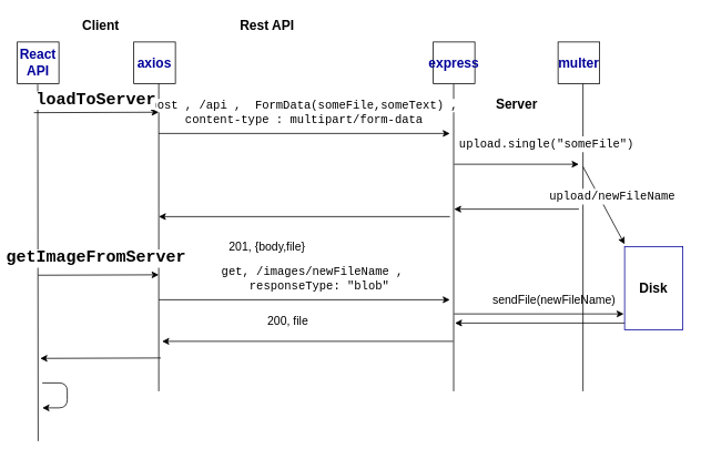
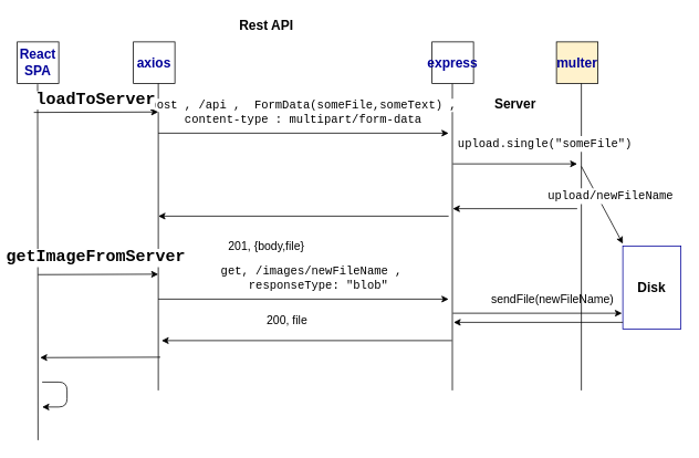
  <mxCell id="0" />
  <mxCell id="1" parent="0" />
  <mxCell id="2" value="" style="endArrow=none;html=1;" parent="1" edge="1"><mxGeometry width="50" height="50" relative="1" as="geometry"><mxPoint x="45" y="530" as="sourcePoint" /><mxPoint x="44.5" y="101" as="targetPoint" /></mxGeometry></mxCell>
  <mxCell id="3" value="" style="endArrow=none;html=1;" parent="1" edge="1"><mxGeometry width="50" height="50" relative="1" as="geometry"><mxPoint x="544.5" y="470" as="sourcePoint" /><mxPoint x="544.5" y="100" as="targetPoint" /></mxGeometry></mxCell>
  <mxCell id="4" value="&lt;b&gt;&lt;font style=&quot;font-size: 16px&quot;&gt;Rest API&lt;/font&gt;&lt;/b&gt;" style="text;html=1;align=center;verticalAlign=middle;resizable=0;points=[];autosize=1;" parent="1" vertex="1"><mxGeometry x="280" y="20" width="80" height="20" as="geometry" /></mxCell>
  <mxCell id="5" value="&lt;b&gt;&lt;font style=&quot;font-size: 16px&quot; color=&quot;#000099&quot;&gt;axios&lt;/font&gt;&lt;/b&gt;" style="whiteSpace=wrap;html=1;aspect=fixed;" parent="1" vertex="1"><mxGeometry x="160" y="50" width="50" height="50" as="geometry" /></mxCell>
- <mxCell id="6" value="&lt;b&gt;&lt;font style=&quot;font-size: 16px&quot; color=&quot;#000099&quot;&gt;React API&lt;/font&gt;&lt;/b&gt;" style="whiteSpace=wrap;html=1;aspect=fixed;" parent="1" vertex="1"><mxGeometry x="20" y="50" width="50" height="50" as="geometry" /></mxCell>
+ <mxCell id="6" value="&lt;b&gt;&lt;font style=&quot;font-size: 16px&quot; color=&quot;#000099&quot;&gt;React SPA&lt;/font&gt;&lt;/b&gt;" style="whiteSpace=wrap;html=1;aspect=fixed;" parent="1" vertex="1"><mxGeometry x="20" y="50" width="50" height="50" as="geometry" /></mxCell>
  <mxCell id="7" value="&lt;b&gt;&lt;font style=&quot;font-size: 16px&quot; color=&quot;#000099&quot;&gt;express&lt;/font&gt;&lt;/b&gt;" style="whiteSpace=wrap;html=1;aspect=fixed;" parent="1" vertex="1"><mxGeometry x="520" y="50" width="50" height="50" as="geometry" /></mxCell>
- <mxCell id="8" value="&lt;b&gt;&lt;font style=&quot;font-size: 16px&quot; color=&quot;#000099&quot;&gt;multer&lt;/font&gt;&lt;/b&gt;" style="whiteSpace=wrap;html=1;aspect=fixed;" parent="1" vertex="1"><mxGeometry x="670" y="50" width="50" height="50" as="geometry" /></mxCell>
+ <mxCell id="8" value="&lt;b&gt;&lt;font style=&quot;font-size: 16px&quot; color=&quot;#000099&quot;&gt;multer&lt;/font&gt;&lt;/b&gt;" style="whiteSpace=wrap;html=1;aspect=fixed;fillColor=#fff2cc;" parent="1" vertex="1"><mxGeometry x="670" y="50" width="50" height="50" as="geometry" /></mxCell>
  <mxCell id="9" value="" style="endArrow=none;html=1;" parent="1" edge="1"><mxGeometry width="50" height="50" relative="1" as="geometry"><mxPoint x="190" y="470" as="sourcePoint" /><mxPoint x="190" y="100" as="targetPoint" /></mxGeometry></mxCell>
  <mxCell id="10" value="" style="endArrow=none;html=1;" parent="1" edge="1"><mxGeometry width="50" height="50" relative="1" as="geometry"><mxPoint x="700" y="470" as="sourcePoint" /><mxPoint x="700" y="100" as="targetPoint" /></mxGeometry></mxCell>
- <mxCell id="11" value="&lt;b&gt;&lt;font style=&quot;font-size: 16px&quot;&gt;Client&lt;/font&gt;&lt;/b&gt;" style="text;html=1;align=center;verticalAlign=middle;resizable=0;points=[];autosize=1;" parent="1" vertex="1"><mxGeometry x="90" y="20" width="60" height="20" as="geometry" /></mxCell>
  <mxCell id="12" value="&lt;b&gt;&lt;font style=&quot;font-size: 16px&quot;&gt;Server&lt;/font&gt;&lt;/b&gt;" style="text;html=1;align=center;verticalAlign=middle;resizable=0;points=[];autosize=1;" parent="1" vertex="1"><mxGeometry x="585" y="115" width="70" height="20" as="geometry" /></mxCell>
  <mxCell id="13" value="" style="endArrow=classic;html=1;" parent="1" edge="1"><mxGeometry width="50" height="50" relative="1" as="geometry"><mxPoint x="190" y="160" as="sourcePoint" /><mxPoint x="540" y="160" as="targetPoint" /></mxGeometry></mxCell>
  <mxCell id="14" value="&lt;span style=&quot;font-family: &amp;#34;consolas&amp;#34; , &amp;#34;courier new&amp;#34; , monospace ; font-size: 14px ; white-space: pre ; background-color: rgb(255 , 255 , 255)&quot;&gt;post , &lt;/span&gt;&lt;span style=&quot;background-color: rgb(255 , 255 , 255) ; font-family: &amp;#34;consolas&amp;#34; , &amp;#34;courier new&amp;#34; , monospace ; font-size: 14px ; white-space: pre&quot;&gt;/api ,  FormData(&lt;/span&gt;&lt;span style=&quot;background-color: rgb(255 , 255 , 255) ; font-family: &amp;#34;consolas&amp;#34; , &amp;#34;courier new&amp;#34; , monospace ; font-size: 14px ; white-space: pre&quot;&gt;someFile,&lt;/span&gt;&lt;span style=&quot;background-color: rgb(255 , 255 , 255) ; font-family: &amp;#34;consolas&amp;#34; , &amp;#34;courier new&amp;#34; , monospace ; font-size: 14px ; white-space: pre&quot;&gt;someText) ,&lt;br&gt;&lt;/span&gt;&lt;span style=&quot;background-color: rgb(255 , 255 , 255) ; font-family: &amp;#34;consolas&amp;#34; , &amp;#34;courier new&amp;#34; , monospace ; font-size: 14px ; white-space: pre&quot;&gt;content-type :&lt;/span&gt;&lt;span style=&quot;background-color: rgb(255 , 255 , 255) ; font-family: &amp;#34;consolas&amp;#34; , &amp;#34;courier new&amp;#34; , monospace ; font-size: 14px ; white-space: pre&quot;&gt; &lt;/span&gt;&lt;span style=&quot;background-color: rgb(255 , 255 , 255) ; font-family: &amp;#34;consolas&amp;#34; , &amp;#34;courier new&amp;#34; , monospace ; font-size: 14px ; white-space: pre&quot;&gt;multipart/form-data&lt;/span&gt;" style="text;html=1;strokeColor=none;fillColor=none;align=center;verticalAlign=middle;whiteSpace=wrap;rounded=0;" parent="1" vertex="1"><mxGeometry x="300" y="120" width="130" height="30" as="geometry" /></mxCell>
  <mxCell id="15" value="" style="endArrow=classic;html=1;" parent="1" edge="1"><mxGeometry width="50" height="50" relative="1" as="geometry"><mxPoint x="545" y="197" as="sourcePoint" /><mxPoint x="695" y="197" as="targetPoint" /></mxGeometry></mxCell>
  <mxCell id="16" value="&lt;div style=&quot;font-family: &amp;#34;consolas&amp;#34; , &amp;#34;courier new&amp;#34; , monospace ; font-size: 14px ; line-height: 19px ; white-space: pre&quot;&gt;upload.single(&quot;someFile&quot;)&lt;/div&gt;" style="text;html=1;align=center;verticalAlign=middle;resizable=0;points=[];labelBackgroundColor=#ffffff;" parent="15" vertex="1" connectable="0"><mxGeometry x="-0.253" y="-5" relative="1" as="geometry"><mxPoint x="54" y="-30" as="offset" /></mxGeometry></mxCell>
  <mxCell id="17" value="" style="endArrow=classic;html=1;entryX=0;entryY=0.25;entryDx=0;entryDy=0;" parent="1" edge="1"><mxGeometry width="50" height="50" relative="1" as="geometry"><mxPoint x="700" y="200" as="sourcePoint" /><mxPoint x="750" y="293.25" as="targetPoint" /></mxGeometry></mxCell>
  <mxCell id="18" value="&lt;div style=&quot;background-color: rgb(255 , 255 , 255) ; font-family: &amp;#34;consolas&amp;#34; , &amp;#34;courier new&amp;#34; , monospace ; font-size: 14px ; line-height: 19px ; white-space: pre&quot;&gt;upload/&lt;span style=&quot;font-family: &amp;#34;consolas&amp;#34; , &amp;#34;courier new&amp;#34; , monospace&quot;&gt;newFileName&lt;/span&gt;&lt;/div&gt;" style="text;html=1;align=center;verticalAlign=middle;resizable=0;points=[];autosize=1;" parent="1" vertex="1"><mxGeometry x="660" y="226" width="150" height="20" as="geometry" /></mxCell>
  <mxCell id="19" value="" style="endArrow=classic;html=1;" parent="1" edge="1"><mxGeometry width="50" height="50" relative="1" as="geometry"><mxPoint x="695" y="251" as="sourcePoint" /><mxPoint x="545" y="251" as="targetPoint" /></mxGeometry></mxCell>
  <mxCell id="20" value="" style="endArrow=classic;html=1;" parent="1" edge="1"><mxGeometry width="50" height="50" relative="1" as="geometry"><mxPoint x="540" y="260" as="sourcePoint" /><mxPoint x="190" y="260" as="targetPoint" /></mxGeometry></mxCell>
  <mxCell id="21" value="&lt;font style=&quot;font-size: 14px&quot;&gt;201, {body,file}&lt;/font&gt;" style="text;html=1;align=center;verticalAlign=middle;resizable=0;points=[];autosize=1;" parent="1" vertex="1"><mxGeometry x="265" y="286" width="110" height="20" as="geometry" /></mxCell>
  <mxCell id="22" value="" style="endArrow=classic;html=1;" parent="1" edge="1"><mxGeometry width="50" height="50" relative="1" as="geometry"><mxPoint x="40" y="135" as="sourcePoint" /><mxPoint x="190" y="134.5" as="targetPoint" /></mxGeometry></mxCell>
  <mxCell id="23" value="&lt;div style=&quot;background-color: rgb(255 , 255 , 255) ; font-family: &amp;#34;consolas&amp;#34; , &amp;#34;courier new&amp;#34; , monospace ; line-height: 19px ; white-space: pre&quot;&gt;&lt;b&gt;&lt;font style=&quot;font-size: 20px&quot;&gt;loadToServer&lt;/font&gt;&lt;/b&gt;&lt;/div&gt;" style="text;html=1;strokeColor=none;fillColor=none;align=center;verticalAlign=middle;whiteSpace=wrap;rounded=0;" parent="1" vertex="1"><mxGeometry x="95" y="110" width="40" height="20" as="geometry" /></mxCell>
  <mxCell id="24" value="" style="endArrow=classic;html=1;" parent="1" edge="1"><mxGeometry width="50" height="50" relative="1" as="geometry"><mxPoint x="45" y="330.5" as="sourcePoint" /><mxPoint x="190" y="330" as="targetPoint" /></mxGeometry></mxCell>
  <mxCell id="25" value="&lt;div style=&quot;background-color: rgb(255 , 255 , 255) ; font-family: &amp;#34;consolas&amp;#34; , &amp;#34;courier new&amp;#34; , monospace ; line-height: 19px ; white-space: pre&quot;&gt;&lt;b&gt;&lt;font style=&quot;font-size: 20px&quot;&gt;getImageFromServer&lt;/font&gt;&lt;/b&gt;&lt;/div&gt;" style="text;html=1;strokeColor=none;fillColor=none;align=center;verticalAlign=middle;whiteSpace=wrap;rounded=0;" parent="1" vertex="1"><mxGeometry x="95" y="300" width="40" height="20" as="geometry" /></mxCell>
  <mxCell id="26" value="" style="endArrow=classic;html=1;" parent="1" edge="1"><mxGeometry width="50" height="50" relative="1" as="geometry"><mxPoint x="190" y="360" as="sourcePoint" /><mxPoint x="540" y="360" as="targetPoint" /></mxGeometry></mxCell>
  <mxCell id="27" value="&lt;span style=&quot;font-family: &amp;#34;consolas&amp;#34; , &amp;#34;courier new&amp;#34; , monospace ; font-size: 14px ; white-space: pre ; background-color: rgb(255 , 255 , 255)&quot;&gt;get, &lt;/span&gt;&lt;span style=&quot;background-color: rgb(255 , 255 , 255) ; font-family: &amp;#34;consolas&amp;#34; , &amp;#34;courier new&amp;#34; , monospace ; font-size: 14px ; white-space: pre&quot;&gt;/images/newFileName ,&lt;br/&gt; &lt;/span&gt;&lt;span style=&quot;background-color: rgb(255 , 255 , 255) ; font-family: &amp;#34;consolas&amp;#34; , &amp;#34;courier new&amp;#34; , monospace ; font-size: 14px ; white-space: pre&quot;&gt;&amp;nbsp;responseType:&amp;nbsp;&lt;/span&gt;&lt;span style=&quot;font-family: &amp;#34;consolas&amp;#34; , &amp;#34;courier new&amp;#34; , monospace ; font-size: 14px ; white-space: pre&quot;&gt;&quot;blob&quot;&lt;/span&gt;" style="text;html=1;strokeColor=none;fillColor=none;align=center;verticalAlign=middle;whiteSpace=wrap;rounded=0;" parent="1" vertex="1"><mxGeometry x="310" y="320" width="130" height="30" as="geometry" /></mxCell>
  <mxCell id="28" value="&lt;b&gt;&lt;font style=&quot;font-size: 16px&quot;&gt;Disk&lt;/font&gt;&lt;/b&gt;" style="rounded=0;whiteSpace=wrap;html=1;strokeColor=#000099;" parent="1" vertex="1"><mxGeometry x="750" y="296" width="70" height="100" as="geometry" /></mxCell>
  <mxCell id="29" value="" style="endArrow=classic;html=1;" parent="1" edge="1"><mxGeometry width="50" height="50" relative="1" as="geometry"><mxPoint x="545" y="377" as="sourcePoint" /><mxPoint x="749" y="377" as="targetPoint" /></mxGeometry></mxCell>
  <mxCell id="30" value="&lt;font style=&quot;font-size: 14px&quot;&gt;sendFile(newFileName)&lt;/font&gt;" style="text;html=1;align=center;verticalAlign=middle;resizable=0;points=[];autosize=1;" parent="1" vertex="1"><mxGeometry x="585" y="350" width="160" height="20" as="geometry" /></mxCell>
  <mxCell id="31" value="" style="endArrow=classic;html=1;" parent="1" edge="1"><mxGeometry width="50" height="50" relative="1" as="geometry"><mxPoint x="750" y="388" as="sourcePoint" /><mxPoint x="546" y="388" as="targetPoint" /></mxGeometry></mxCell>
  <mxCell id="32" value="" style="endArrow=classic;html=1;" parent="1" edge="1"><mxGeometry width="50" height="50" relative="1" as="geometry"><mxPoint x="544" y="410" as="sourcePoint" /><mxPoint x="194" y="410" as="targetPoint" /></mxGeometry></mxCell>
  <mxCell id="33" value="&lt;font style=&quot;font-size: 14px&quot;&gt;200, file&lt;/font&gt;" style="text;html=1;align=center;verticalAlign=middle;resizable=0;points=[];autosize=1;" parent="1" vertex="1"><mxGeometry x="315" y="376" width="60" height="20" as="geometry" /></mxCell>
  <mxCell id="34" value="" style="endArrow=classic;html=1;" parent="1" edge="1"><mxGeometry width="50" height="50" relative="1" as="geometry"><mxPoint x="192.5" y="430" as="sourcePoint" /><mxPoint x="47.5" y="430.5" as="targetPoint" /></mxGeometry></mxCell>
  <mxCell id="35" value="" style="edgeStyle=elbowEdgeStyle;elbow=horizontal;endArrow=classic;html=1;" parent="1" edge="1"><mxGeometry width="50" height="50" relative="1" as="geometry"><mxPoint x="50" y="460" as="sourcePoint" /><mxPoint x="50" y="490" as="targetPoint" /><Array as="points"><mxPoint x="80" y="480" /></Array></mxGeometry></mxCell>
